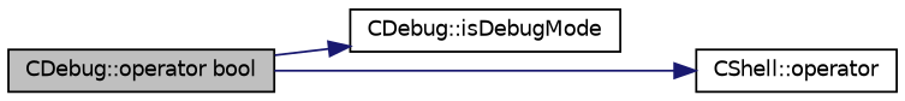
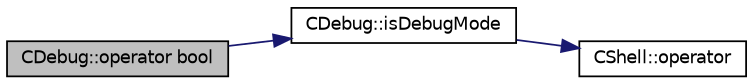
  digraph {
    rankdir=LR
    node [color=black fillcolor=white fontname=Helvetica fontsize=10 shape=record style=filled]
    edge [color=midnightblue fontname=Helvetica fontsize=10 labelfontname=Helvetica labelfontsize=10 style=solid]
    n1 [fillcolor=grey75 fontcolor=black height=0.2 label="CDebug::operator bool" width=0.4]
    n2 [height=0.2 label="CDebug::isDebugMode" width=0.4]
    n3 [height=0.2 label="CShell::operator" width=0.4]
    n1 -> n2
-   n1 -> n3
+   n2 -> n3
  }
